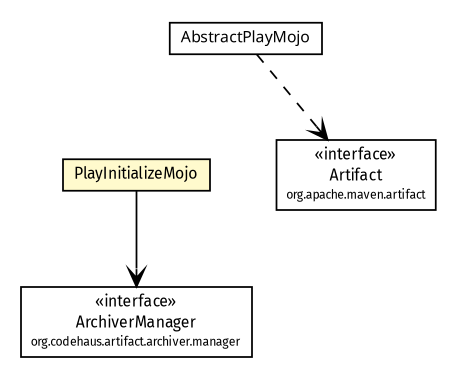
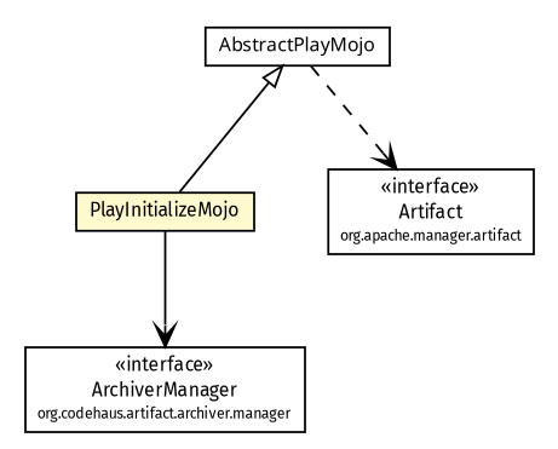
  digraph {
    fontname="Fira Sans"
    node [fontcolor=black fontname="Fira Sans" fontsize=9.0 shape=plaintext]
    edge [arrowhead=open color=black fontcolor=black fontname="Fira Sans" fontsize=10.0 headport=p labelfontname=arial labelfontsize=10 tailport=p]
    n1 [label=<<table border="0" cellborder="1" cellspacing="0" cellpadding="2" port="p" bgcolor="lemonChiffon" href="./PlayInitializeMojo.html"> 		<tr><td><table border="0" cellspacing="0" cellpadding="1"> 			<tr><td> PlayInitializeMojo </td></tr> 		</table></td></tr> 		</table>>]
    n2 [label=<<table border="0" cellborder="1" cellspacing="0" cellpadding="2" port="p" href="http://maven-play-plugin.googlecode.com/svn/apidocs/org/codehaus/plexus/plexus-archiver/2.3/org/codehaus/plexus/archiver/manager/ArchiverManager.html"> 		<tr><td><table border="0" cellspacing="0" cellpadding="1"> 			<tr><td> &laquo;interface&raquo; </td></tr> 			<tr><td> ArchiverManager </td></tr> 			<tr><td><font point-size="7.0"> org.codehaus.artifact.archiver.manager </font></td></tr> 		</table></td></tr> 		</table>>]
-   n3 [label=<<table border="0" cellborder="1" cellspacing="0" cellpadding="2" port="p" href="http://maven.apache.org/ref/2.2.1/maven-artifact/apidocs/org/apache/maven/artifact/Artifact.html"> 		<tr><td><table border="0" cellspacing="0" cellpadding="1"> 			<tr><td> &laquo;interface&raquo; </td></tr> 			<tr><td> Artifact </td></tr> 			<tr><td><font point-size="7.0"> org.apache.maven.artifact </font></td></tr> 		</table></td></tr> 		</table>>]
+   n3 [label=<<table border="0" cellborder="1" cellspacing="0" cellpadding="2" port="p" href="http://maven.apache.org/ref/2.2.1/maven-artifact/apidocs/org/apache/maven/artifact/Artifact.html"> 		<tr><td><table border="0" cellspacing="0" cellpadding="1"> 			<tr><td> &laquo;interface&raquo; </td></tr> 			<tr><td> Artifact </td></tr> 			<tr><td><font point-size="7.0"> org.apache.manager.artifact </font></td></tr> 		</table></td></tr> 		</table>>]
    n4 [label=<<table border="0" cellborder="1" cellspacing="0" cellpadding="2" port="p" href="./AbstractPlayMojo.html"> 		<tr><td><table border="0" cellspacing="0" cellpadding="1"> 			<tr><td><font face="ariali"> AbstractPlayMojo </font></td></tr> 		</table></td></tr> 		</table>>]
    n1 -> n2
+   n4 -> n1 [arrowtail=empty dir=back fontsize=10 arrowhead="" color="" fontcolor=""]
    n4 -> n3 [style=dashed]
  }
